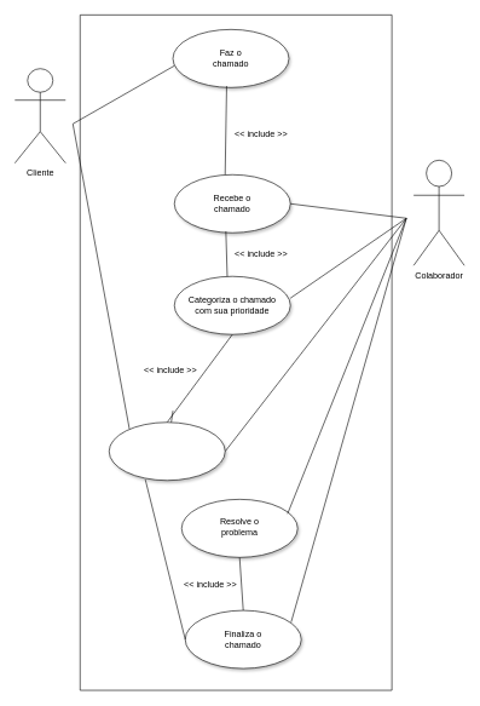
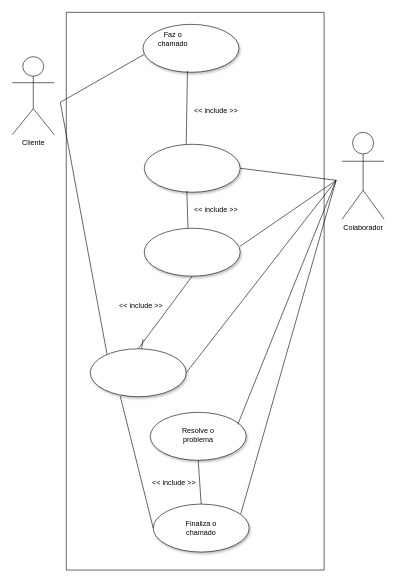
  <mxCell id="0" />
  <mxCell id="1" parent="0" />
  <mxCell id="2" value="Cliente&lt;div&gt;&lt;br&gt;&lt;/div&gt;" style="shape=umlActor;verticalLabelPosition=bottom;verticalAlign=top;html=1;" vertex="1" parent="1"><mxGeometry x="20" y="94" width="70" height="130" as="geometry" /></mxCell>
  <mxCell id="3" value="" style="ellipse;whiteSpace=wrap;html=1;shadow=1;" vertex="1" parent="1"><mxGeometry x="238" y="40" width="160" height="80" as="geometry" /></mxCell>
- <mxCell id="4" value="&lt;font style=&quot;vertical-align: inherit;&quot;&gt;&lt;font style=&quot;vertical-align: inherit;&quot;&gt;&lt;font style=&quot;vertical-align: inherit;&quot;&gt;&lt;font style=&quot;vertical-align: inherit;&quot;&gt;&lt;font style=&quot;vertical-align: inherit;&quot;&gt;&lt;font style=&quot;vertical-align: inherit;&quot;&gt;Faz o chamado&lt;/font&gt;&lt;/font&gt;&lt;/font&gt;&lt;/font&gt;&lt;/font&gt;&lt;/font&gt;" style="text;html=1;align=center;verticalAlign=middle;whiteSpace=wrap;rounded=0;" vertex="1" parent="1"><mxGeometry x="288" y="64" width="60" height="30" as="geometry" /></mxCell>
+ <mxCell id="4" value="&lt;font style=&quot;vertical-align: inherit;&quot;&gt;&lt;font style=&quot;vertical-align: inherit;&quot;&gt;&lt;font style=&quot;vertical-align: inherit;&quot;&gt;&lt;font style=&quot;vertical-align: inherit;&quot;&gt;&lt;font style=&quot;vertical-align: inherit;&quot;&gt;&lt;font style=&quot;vertical-align: inherit;&quot;&gt;Faz o chamado&lt;/font&gt;&lt;/font&gt;&lt;/font&gt;&lt;/font&gt;&lt;/font&gt;&lt;/font&gt;" style="text;html=1;align=center;verticalAlign=middle;whiteSpace=wrap;rounded=0;" vertex="1" parent="1"><mxGeometry x="258" y="49" width="60" height="30" as="geometry" /></mxCell>
  <mxCell id="5" value="" style="ellipse;whiteSpace=wrap;html=1;shadow=1;" vertex="1" parent="1"><mxGeometry x="240" y="240" width="160" height="80" as="geometry" /></mxCell>
- <mxCell id="6" value="&lt;font style=&quot;vertical-align: inherit;&quot;&gt;&lt;font style=&quot;vertical-align: inherit;&quot;&gt;Recebe o chamado&lt;/font&gt;&lt;/font&gt;" style="text;html=1;align=center;verticalAlign=middle;whiteSpace=wrap;rounded=0;" vertex="1" parent="1"><mxGeometry x="290" y="265" width="60" height="30" as="geometry" /></mxCell>
  <mxCell id="7" value="" style="ellipse;whiteSpace=wrap;html=1;shadow=1;" vertex="1" parent="1"><mxGeometry x="240" y="380" width="160" height="80" as="geometry" /></mxCell>
- <mxCell id="8" value="&lt;font style=&quot;vertical-align: inherit;&quot;&gt;&lt;font style=&quot;vertical-align: inherit;&quot;&gt;&lt;font style=&quot;vertical-align: inherit;&quot;&gt;&lt;font style=&quot;vertical-align: inherit;&quot;&gt;Categoriza o chamado com sua prioridade&lt;/font&gt;&lt;/font&gt;&lt;/font&gt;&lt;/font&gt;" style="text;html=1;align=center;verticalAlign=middle;whiteSpace=wrap;rounded=0;" vertex="1" parent="1"><mxGeometry x="255" y="405" width="130" height="30" as="geometry" /></mxCell>
  <mxCell id="9" value="" style="endArrow=none;html=1;rounded=0;entryX=0.463;entryY=0.975;entryDx=0;entryDy=0;entryPerimeter=0;" edge="1" parent="1" target="3"><mxGeometry width="50" height="50" relative="1" as="geometry"><mxPoint x="310" y="240" as="sourcePoint" /><mxPoint x="360" y="190" as="targetPoint" /><Array as="points" /></mxGeometry></mxCell>
  <mxCell id="10" value="&lt;font style=&quot;vertical-align: inherit;&quot;&gt;&lt;font style=&quot;vertical-align: inherit;&quot;&gt;&amp;lt;&amp;lt; include &amp;gt;&amp;gt;&lt;/font&gt;&lt;/font&gt;" style="text;html=1;align=center;verticalAlign=middle;whiteSpace=wrap;rounded=0;" vertex="1" parent="1"><mxGeometry x="320" y="170" width="80" height="30" as="geometry" /></mxCell>
  <mxCell id="11" value="Colaborador&lt;div&gt;&lt;br&gt;&lt;/div&gt;" style="shape=umlActor;verticalLabelPosition=bottom;verticalAlign=top;html=1;outlineConnect=0;" vertex="1" parent="1"><mxGeometry x="570" y="220" width="70" height="145" as="geometry" /></mxCell>
  <mxCell id="12" value="" style="endArrow=none;html=1;rounded=0;" edge="1" parent="1"><mxGeometry width="50" height="50" relative="1" as="geometry"><mxPoint x="100" y="170" as="sourcePoint" /><mxPoint x="240" y="90" as="targetPoint" /></mxGeometry></mxCell>
  <mxCell id="13" value="" style="endArrow=none;html=1;rounded=0;exitX=1;exitY=0.5;exitDx=0;exitDy=0;" edge="1" parent="1" source="5"><mxGeometry width="50" height="50" relative="1" as="geometry"><mxPoint x="450" y="305" as="sourcePoint" /><mxPoint x="560" y="300" as="targetPoint" /></mxGeometry></mxCell>
  <mxCell id="14" value="" style="endArrow=none;html=1;rounded=0;" edge="1" parent="1"><mxGeometry width="50" height="50" relative="1" as="geometry"><mxPoint x="400" y="410" as="sourcePoint" /><mxPoint x="560" y="300" as="targetPoint" /></mxGeometry></mxCell>
  <mxCell id="15" value="&lt;font style=&quot;vertical-align: inherit;&quot;&gt;&lt;font style=&quot;vertical-align: inherit;&quot;&gt;&amp;lt;&amp;lt; include &amp;gt;&amp;gt;&lt;/font&gt;&lt;/font&gt;" style="text;html=1;align=center;verticalAlign=middle;whiteSpace=wrap;rounded=0;" vertex="1" parent="1"><mxGeometry x="320" y="335" width="80" height="30" as="geometry" /></mxCell>
  <mxCell id="16" value="" style="endArrow=none;html=1;rounded=0;exitX=0.456;exitY=0;exitDx=0;exitDy=0;exitPerimeter=0;entryX=0.444;entryY=0.975;entryDx=0;entryDy=0;entryPerimeter=0;" edge="1" parent="1" source="7" target="5"><mxGeometry width="50" height="50" relative="1" as="geometry"><mxPoint x="400" y="410" as="sourcePoint" /><mxPoint x="450" y="360" as="targetPoint" /></mxGeometry></mxCell>
  <mxCell id="17" value="" style="endArrow=none;html=1;rounded=0;exitX=1;exitY=0.5;exitDx=0;exitDy=0;" edge="1" parent="1" source="25"><mxGeometry width="50" height="50" relative="1" as="geometry"><mxPoint x="350" y="570" as="sourcePoint" /><mxPoint x="560" y="300" as="targetPoint" /></mxGeometry></mxCell>
  <mxCell id="18" value="" style="endArrow=none;html=1;rounded=0;" edge="1" parent="1" source="25"><mxGeometry width="50" height="50" relative="1" as="geometry"><mxPoint x="160" y="120" as="sourcePoint" /><mxPoint x="238" y="565" as="targetPoint" /></mxGeometry></mxCell>
  <mxCell id="19" value="" style="endArrow=none;html=1;rounded=0;exitX=0.5;exitY=0;exitDx=0;exitDy=0;entryX=0.5;entryY=1;entryDx=0;entryDy=0;" edge="1" parent="1" source="25" target="7"><mxGeometry width="50" height="50" relative="1" as="geometry"><mxPoint x="400" y="410" as="sourcePoint" /><mxPoint x="450" y="360" as="targetPoint" /></mxGeometry></mxCell>
  <mxCell id="20" value="&lt;font style=&quot;vertical-align: inherit;&quot;&gt;&lt;font style=&quot;vertical-align: inherit;&quot;&gt;&amp;lt;&amp;lt; include &amp;gt;&amp;gt;&lt;/font&gt;&lt;/font&gt;" style="text;html=1;align=center;verticalAlign=middle;whiteSpace=wrap;rounded=0;" vertex="1" parent="1"><mxGeometry x="195" y="495" width="80" height="30" as="geometry" /></mxCell>
  <mxCell id="21" value="" style="ellipse;whiteSpace=wrap;html=1;shadow=1;" vertex="1" parent="1"><mxGeometry x="250" y="687" width="160" height="80" as="geometry" /></mxCell>
  <mxCell id="22" value="Resolve o problema" style="text;html=1;align=center;verticalAlign=middle;whiteSpace=wrap;rounded=0;" vertex="1" parent="1"><mxGeometry x="300" y="710" width="60" height="30" as="geometry" /></mxCell>
  <mxCell id="23" value="" style="endArrow=none;html=1;rounded=0;exitX=0.913;exitY=0.25;exitDx=0;exitDy=0;exitPerimeter=0;" edge="1" parent="1" source="21"><mxGeometry width="50" height="50" relative="1" as="geometry"><mxPoint x="396" y="700" as="sourcePoint" /><mxPoint x="560" y="300" as="targetPoint" /></mxGeometry></mxCell>
  <mxCell id="24" value="" style="endArrow=none;html=1;rounded=0;entryX=0.175;entryY=0.113;entryDx=0;entryDy=0;entryPerimeter=0;" edge="1" parent="1" target="25"><mxGeometry width="50" height="50" relative="1" as="geometry"><mxPoint x="100" y="170" as="sourcePoint" /><mxPoint x="170" y="520" as="targetPoint" /></mxGeometry></mxCell>
  <mxCell id="25" value="" style="ellipse;whiteSpace=wrap;html=1;shadow=1;" vertex="1" parent="1"><mxGeometry x="150" y="581" width="160" height="80" as="geometry" /></mxCell>
  <mxCell id="26" value="" style="ellipse;whiteSpace=wrap;html=1;shadow=1;" vertex="1" parent="1"><mxGeometry x="255" y="840" width="160" height="80" as="geometry" /></mxCell>
  <mxCell id="27" value="Finaliza o chamado" style="text;html=1;align=center;verticalAlign=middle;whiteSpace=wrap;rounded=0;" vertex="1" parent="1"><mxGeometry x="305" y="865" width="60" height="30" as="geometry" /></mxCell>
  <mxCell id="28" value="" style="endArrow=none;html=1;rounded=0;exitX=0.5;exitY=0;exitDx=0;exitDy=0;entryX=0.5;entryY=1;entryDx=0;entryDy=0;" edge="1" parent="1" source="26" target="21"><mxGeometry width="50" height="50" relative="1" as="geometry"><mxPoint x="400" y="710" as="sourcePoint" /><mxPoint x="450" y="660" as="targetPoint" /></mxGeometry></mxCell>
  <mxCell id="29" value="&lt;font style=&quot;vertical-align: inherit;&quot;&gt;&lt;font style=&quot;vertical-align: inherit;&quot;&gt;&amp;lt;&amp;lt; include &amp;gt;&amp;gt;&lt;/font&gt;&lt;/font&gt;" style="text;html=1;align=center;verticalAlign=middle;whiteSpace=wrap;rounded=0;" vertex="1" parent="1"><mxGeometry x="250" y="790" width="80" height="30" as="geometry" /></mxCell>
  <mxCell id="30" value="" style="endArrow=none;html=1;rounded=0;exitX=0;exitY=0.5;exitDx=0;exitDy=0;" edge="1" parent="1" source="26"><mxGeometry width="50" height="50" relative="1" as="geometry"><mxPoint x="400" y="610" as="sourcePoint" /><mxPoint x="200" y="660" as="targetPoint" /></mxGeometry></mxCell>
  <mxCell id="31" value="" style="swimlane;startSize=0;" vertex="1" parent="1"><mxGeometry x="110" y="20" width="430" height="930" as="geometry" /></mxCell>
  <mxCell id="32" value="" style="endArrow=none;html=1;rounded=0;exitX=0.913;exitY=0.2;exitDx=0;exitDy=0;exitPerimeter=0;" edge="1" parent="1" source="26"><mxGeometry width="50" height="50" relative="1" as="geometry"><mxPoint x="400" y="610" as="sourcePoint" /><mxPoint x="560" y="300" as="targetPoint" /></mxGeometry></mxCell>
